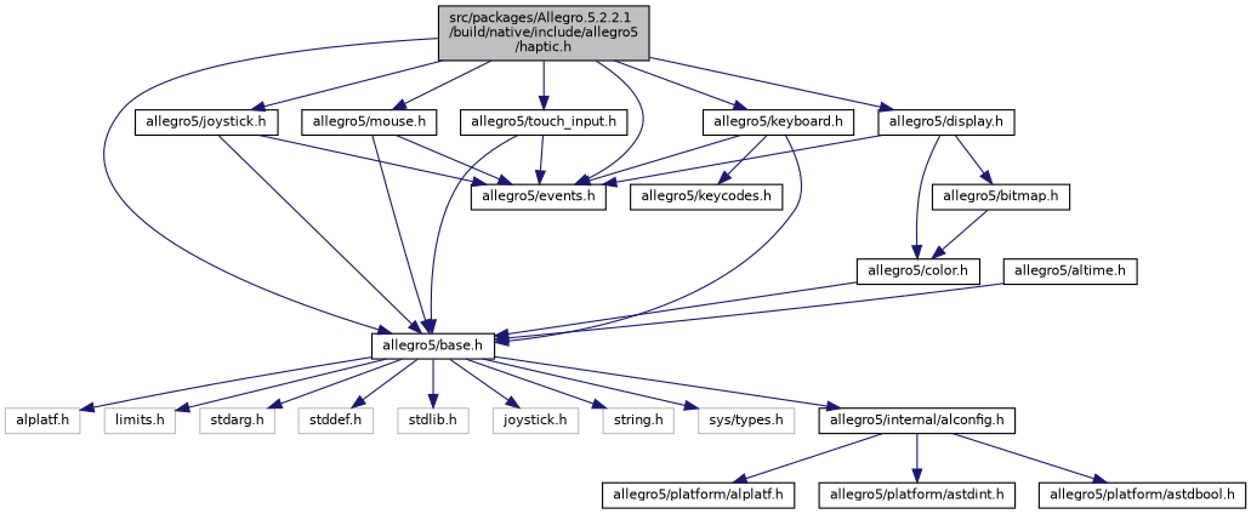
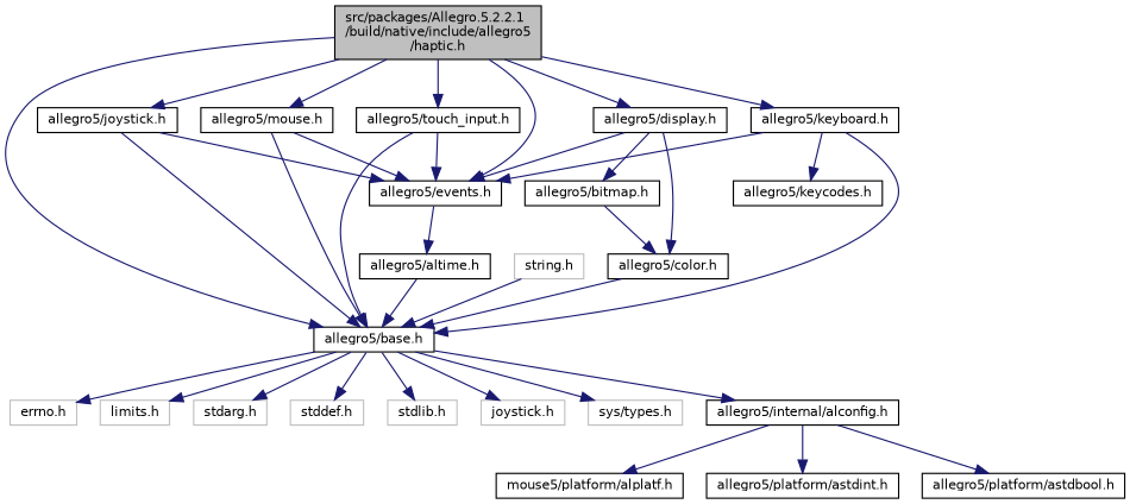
  digraph {
    node [color=black fillcolor=white fontname=Helvetica fontsize=10 shape=record style=filled]
    edge [color=midnightblue fontname=Helvetica fontsize=10 labelfontname=Helvetica labelfontsize=10 style=solid]
    n1 [fillcolor=grey75 fontcolor=black height=0.2 label="src/packages/Allegro.5.2.2.1\l/build/native/include/allegro5\l/haptic.h" width=0.4]
    n2 [height=0.2 label="allegro5/base.h" width=0.4]
    n3 [height=0.2 label="allegro5/display.h" width=0.4]
    n4 [height=0.2 label="allegro5/events.h" width=0.4]
    n5 [height=0.2 label="allegro5/joystick.h" width=0.4]
    n6 [height=0.2 label="allegro5/keyboard.h" width=0.4]
    n7 [height=0.2 label="allegro5/mouse.h" width=0.4]
    n8 [height=0.2 label="allegro5/touch_input.h" width=0.4]
-   n9 [color=grey75 height=0.2 label="alplatf.h" width=0.4]
+   n9 [color=grey75 height=0.2 label="errno.h" width=0.4]
    n10 [color=grey75 height=0.2 label="limits.h" width=0.4]
    n11 [color=grey75 height=0.2 label="stdarg.h" width=0.4]
    n12 [color=grey75 height=0.2 label="stddef.h" width=0.4]
    n13 [color=grey75 height=0.2 label="stdlib.h" width=0.4]
    n14 [color=grey75 height=0.2 label="joystick.h" width=0.4]
    n15 [color=grey75 height=0.2 label="string.h" width=0.4]
    n16 [color=grey75 height=0.2 label="sys/types.h" width=0.4]
    n17 [height=0.2 label="allegro5/internal/alconfig.h" width=0.4]
    n18 [height=0.2 label="allegro5/bitmap.h" width=0.4]
    n19 [height=0.2 label="allegro5/color.h" width=0.4]
    n20 [height=0.2 label="allegro5/altime.h" width=0.4]
    n21 [height=0.2 label="allegro5/keycodes.h" width=0.4]
-   n22 [height=0.2 label="allegro5/platform/alplatf.h" width=0.4]
+   n22 [height=0.2 label="mouse5/platform/alplatf.h" width=0.4]
    n23 [height=0.2 label="allegro5/platform/astdint.h" width=0.4]
    n24 [height=0.2 label="allegro5/platform/astdbool.h" width=0.4]
    n1 -> n2
    n1 -> n3
    n1 -> n4
    n1 -> n5
    n1 -> n6
    n1 -> n7
    n1 -> n8
    n2 -> n9
    n2 -> n10
    n2 -> n11
    n2 -> n12
    n2 -> n13
    n2 -> n14
-   n2 -> n15
+   n15 -> n2
    n2 -> n16
    n2 -> n17
    n3 -> n4
    n3 -> n18
    n3 -> n19
+   n4 -> n20
    n5 -> n2
    n5 -> n4
    n6 -> n2
    n6 -> n4
    n6 -> n21
    n7 -> n2
    n7 -> n4
    n8 -> n2
    n8 -> n4
    n17 -> n22
    n17 -> n23
    n17 -> n24
    n18 -> n19
    n19 -> n2
    n20 -> n2
  }
